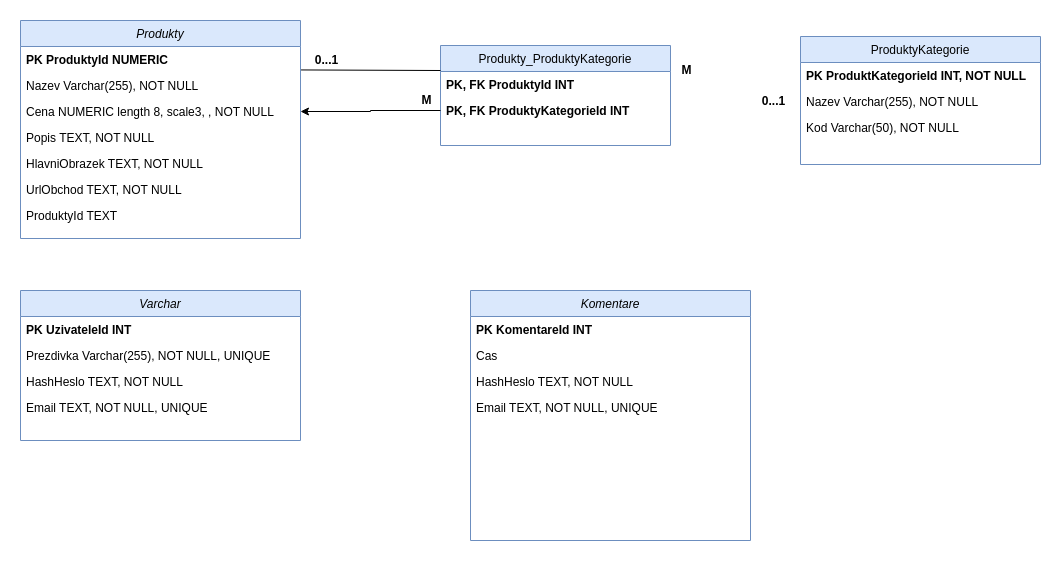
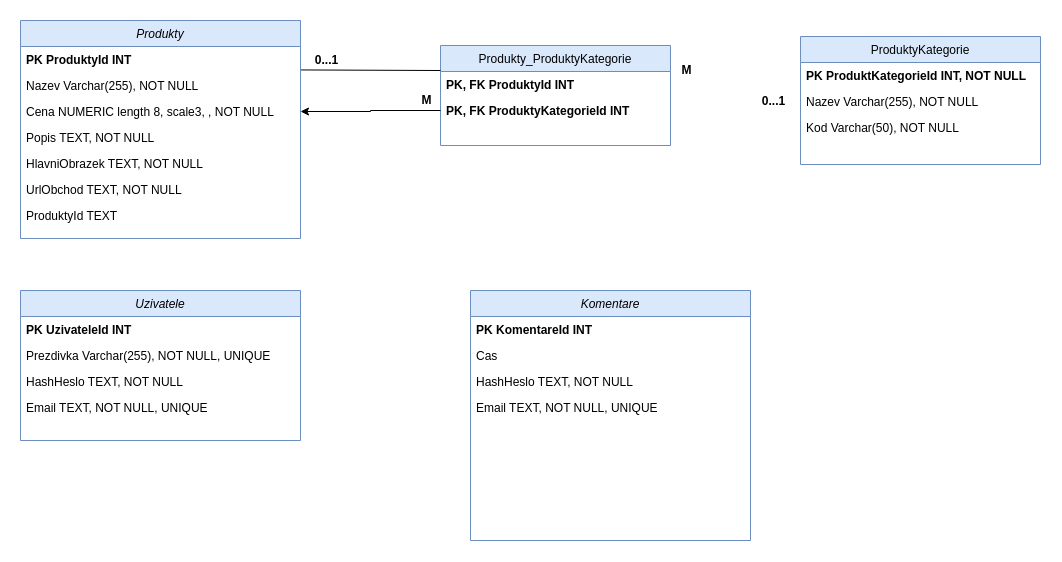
  <mxCell id="0" />
  <mxCell id="1" parent="0" />
  <mxCell id="2" value="Produkty" style="swimlane;fontStyle=2;align=center;verticalAlign=top;childLayout=stackLayout;horizontal=1;startSize=26;horizontalStack=0;resizeParent=1;resizeLast=0;collapsible=1;marginBottom=0;rounded=0;shadow=0;strokeWidth=1;fillColor=#dae8fc;strokeColor=#6c8ebf;" parent="1" vertex="1"><mxGeometry x="20" y="20" width="280" height="218" as="geometry"><mxRectangle x="230" y="140" width="160" height="26" as="alternateBounds" /></mxGeometry></mxCell>
- <mxCell id="3" value="PK ProduktyId NUMERIC" style="text;align=left;verticalAlign=top;spacingLeft=4;spacingRight=4;overflow=hidden;rotatable=0;points=[[0,0.5],[1,0.5]];portConstraint=eastwest;labelBackgroundColor=none;textShadow=0;labelBorderColor=none;fontStyle=1" parent="2" vertex="1"><mxGeometry y="26" width="280" height="26" as="geometry" /></mxCell>
+ <mxCell id="3" value="PK ProduktyId INT" style="text;align=left;verticalAlign=top;spacingLeft=4;spacingRight=4;overflow=hidden;rotatable=0;points=[[0,0.5],[1,0.5]];portConstraint=eastwest;labelBackgroundColor=none;textShadow=0;labelBorderColor=none;fontStyle=1" parent="2" vertex="1"><mxGeometry y="26" width="280" height="26" as="geometry" /></mxCell>
  <mxCell id="4" value="Nazev Varchar(255), NOT NULL" style="text;align=left;verticalAlign=top;spacingLeft=4;spacingRight=4;overflow=hidden;rotatable=0;points=[[0,0.5],[1,0.5]];portConstraint=eastwest;rounded=0;shadow=0;html=0;" parent="2" vertex="1"><mxGeometry y="52" width="280" height="26" as="geometry" /></mxCell>
  <mxCell id="5" value="Cena NUMERIC length 8, scale3, , NOT NULL" style="text;align=left;verticalAlign=top;spacingLeft=4;spacingRight=4;overflow=hidden;rotatable=0;points=[[0,0.5],[1,0.5]];portConstraint=eastwest;rounded=0;shadow=0;html=0;" vertex="1" parent="2"><mxGeometry y="78" width="280" height="26" as="geometry" /></mxCell>
  <mxCell id="6" value="Popis TEXT, NOT NULL" style="text;align=left;verticalAlign=top;spacingLeft=4;spacingRight=4;overflow=hidden;rotatable=0;points=[[0,0.5],[1,0.5]];portConstraint=eastwest;rounded=0;shadow=0;html=0;fontStyle=0" vertex="1" parent="2"><mxGeometry y="104" width="280" height="26" as="geometry" /></mxCell>
  <mxCell id="7" value="HlavniObrazek TEXT, NOT NULL" style="text;align=left;verticalAlign=top;spacingLeft=4;spacingRight=4;overflow=hidden;rotatable=0;points=[[0,0.5],[1,0.5]];portConstraint=eastwest;rounded=0;shadow=0;html=0;" vertex="1" parent="2"><mxGeometry y="130" width="280" height="26" as="geometry" /></mxCell>
  <mxCell id="8" value="UrlObchod TEXT, NOT NULL" style="text;align=left;verticalAlign=top;spacingLeft=4;spacingRight=4;overflow=hidden;rotatable=0;points=[[0,0.5],[1,0.5]];portConstraint=eastwest;rounded=0;shadow=0;html=0;" vertex="1" parent="2"><mxGeometry y="156" width="280" height="26" as="geometry" /></mxCell>
  <mxCell id="9" value="ProduktyId TEXT" style="text;align=left;verticalAlign=top;spacingLeft=4;spacingRight=4;overflow=hidden;rotatable=0;points=[[0,0.5],[1,0.5]];portConstraint=eastwest;rounded=0;shadow=0;html=0;" parent="2" vertex="1"><mxGeometry y="182" width="280" height="26" as="geometry" /></mxCell>
  <mxCell id="10" value="ProduktyKategorie" style="swimlane;fontStyle=0;align=center;verticalAlign=top;childLayout=stackLayout;horizontal=1;startSize=26;horizontalStack=0;resizeParent=1;resizeLast=0;collapsible=1;marginBottom=0;rounded=0;shadow=0;strokeWidth=1;fillColor=#dae8fc;strokeColor=#6c8ebf;" vertex="1" parent="1"><mxGeometry x="800" y="36" width="240" height="128" as="geometry"><mxRectangle x="460" y="30" width="160" height="26" as="alternateBounds" /></mxGeometry></mxCell>
  <mxCell id="11" value="PK ProduktKategorieId INT, NOT NULL" style="text;align=left;verticalAlign=top;spacingLeft=4;spacingRight=4;overflow=hidden;rotatable=0;points=[[0,0.5],[1,0.5]];portConstraint=eastwest;fontStyle=1" vertex="1" parent="10"><mxGeometry y="26" width="240" height="26" as="geometry" /></mxCell>
  <mxCell id="12" value="Nazev Varchar(255), NOT NULL" style="text;align=left;verticalAlign=top;spacingLeft=4;spacingRight=4;overflow=hidden;rotatable=0;points=[[0,0.5],[1,0.5]];portConstraint=eastwest;rounded=0;shadow=0;html=0;" vertex="1" parent="10"><mxGeometry y="52" width="240" height="26" as="geometry" /></mxCell>
  <mxCell id="13" value="Kod Varchar(50), NOT NULL" style="text;align=left;verticalAlign=top;spacingLeft=4;spacingRight=4;overflow=hidden;rotatable=0;points=[[0,0.5],[1,0.5]];portConstraint=eastwest;rounded=0;shadow=0;html=0;" vertex="1" parent="10"><mxGeometry y="78" width="240" height="26" as="geometry" /></mxCell>
  <mxCell id="14" value="Produkty_ProduktyKategorie" style="swimlane;fontStyle=0;align=center;verticalAlign=top;childLayout=stackLayout;horizontal=1;startSize=26;horizontalStack=0;resizeParent=1;resizeLast=0;collapsible=1;marginBottom=0;rounded=0;shadow=0;strokeWidth=1;fillColor=#dae8fc;strokeColor=#6c8ebf;" vertex="1" parent="1"><mxGeometry x="440" y="45" width="230" height="100" as="geometry"><mxRectangle x="460" y="30" width="160" height="26" as="alternateBounds" /></mxGeometry></mxCell>
  <mxCell id="15" value="PK, FK ProduktyId INT" style="text;align=left;verticalAlign=top;spacingLeft=4;spacingRight=4;overflow=hidden;rotatable=0;points=[[0,0.5],[1,0.5]];portConstraint=eastwest;fontStyle=1" vertex="1" parent="14"><mxGeometry y="26" width="230" height="26" as="geometry" /></mxCell>
  <mxCell id="16" value="PK, FK ProduktyKategorieId INT" style="text;align=left;verticalAlign=top;spacingLeft=4;spacingRight=4;overflow=hidden;rotatable=0;points=[[0,0.5],[1,0.5]];portConstraint=eastwest;rounded=0;shadow=0;html=0;fontStyle=1" vertex="1" parent="14"><mxGeometry y="52" width="230" height="26" as="geometry" /></mxCell>
  <mxCell id="17" value="&lt;b&gt;M&lt;/b&gt;" style="text;strokeColor=none;align=center;fillColor=none;html=1;verticalAlign=middle;whiteSpace=wrap;rounded=0;" vertex="1" parent="1"><mxGeometry x="410" y="85" width="33" height="30" as="geometry" /></mxCell>
  <mxCell id="18" value="&lt;b&gt;0...1&lt;/b&gt;" style="text;strokeColor=none;align=center;fillColor=none;html=1;verticalAlign=middle;whiteSpace=wrap;rounded=0;" vertex="1" parent="1"><mxGeometry x="310" y="45" width="33" height="30" as="geometry" /></mxCell>
  <mxCell id="19" value="" style="endArrow=none;html=1;rounded=0;entryX=1.002;entryY=0.902;entryDx=0;entryDy=0;entryPerimeter=0;exitX=0;exitY=0.25;exitDx=0;exitDy=0;" edge="1" parent="1" source="14" target="3"><mxGeometry width="50" height="50" relative="1" as="geometry"><mxPoint x="430" y="70" as="sourcePoint" /><mxPoint x="480" y="20" as="targetPoint" /></mxGeometry></mxCell>
  <mxCell id="20" style="edgeStyle=orthogonalEdgeStyle;rounded=0;orthogonalLoop=1;jettySize=auto;html=1;" edge="1" parent="1" source="16" target="5"><mxGeometry relative="1" as="geometry" /></mxCell>
  <mxCell id="21" value="&lt;b&gt;0...1&lt;/b&gt;" style="text;strokeColor=none;align=center;fillColor=none;html=1;verticalAlign=middle;whiteSpace=wrap;rounded=0;" vertex="1" parent="1"><mxGeometry x="757" y="86" width="33" height="30" as="geometry" /></mxCell>
  <mxCell id="22" value="&lt;b&gt;M&lt;/b&gt;" style="text;strokeColor=none;align=center;fillColor=none;html=1;verticalAlign=middle;whiteSpace=wrap;rounded=0;" vertex="1" parent="1"><mxGeometry x="670" y="55" width="33" height="30" as="geometry" /></mxCell>
- <mxCell id="23" value="Varchar" style="swimlane;fontStyle=2;align=center;verticalAlign=top;childLayout=stackLayout;horizontal=1;startSize=26;horizontalStack=0;resizeParent=1;resizeLast=0;collapsible=1;marginBottom=0;rounded=0;shadow=0;strokeWidth=1;fillColor=#dae8fc;strokeColor=#6c8ebf;" vertex="1" parent="1"><mxGeometry x="20" y="290" width="280" height="150" as="geometry"><mxRectangle x="230" y="140" width="160" height="26" as="alternateBounds" /></mxGeometry></mxCell>
+ <mxCell id="23" value="Uzivatele" style="swimlane;fontStyle=2;align=center;verticalAlign=top;childLayout=stackLayout;horizontal=1;startSize=26;horizontalStack=0;resizeParent=1;resizeLast=0;collapsible=1;marginBottom=0;rounded=0;shadow=0;strokeWidth=1;fillColor=#dae8fc;strokeColor=#6c8ebf;" vertex="1" parent="1"><mxGeometry x="20" y="290" width="280" height="150" as="geometry"><mxRectangle x="230" y="140" width="160" height="26" as="alternateBounds" /></mxGeometry></mxCell>
  <mxCell id="24" value="PK UzivateleId INT" style="text;align=left;verticalAlign=top;spacingLeft=4;spacingRight=4;overflow=hidden;rotatable=0;points=[[0,0.5],[1,0.5]];portConstraint=eastwest;labelBackgroundColor=none;textShadow=0;labelBorderColor=none;fontStyle=1" vertex="1" parent="23"><mxGeometry y="26" width="280" height="26" as="geometry" /></mxCell>
  <mxCell id="25" value="Prezdivka Varchar(255), NOT NULL, UNIQUE" style="text;align=left;verticalAlign=top;spacingLeft=4;spacingRight=4;overflow=hidden;rotatable=0;points=[[0,0.5],[1,0.5]];portConstraint=eastwest;rounded=0;shadow=0;html=0;" vertex="1" parent="23"><mxGeometry y="52" width="280" height="26" as="geometry" /></mxCell>
  <mxCell id="26" value="HashHeslo TEXT, NOT NULL" style="text;align=left;verticalAlign=top;spacingLeft=4;spacingRight=4;overflow=hidden;rotatable=0;points=[[0,0.5],[1,0.5]];portConstraint=eastwest;rounded=0;shadow=0;html=0;" vertex="1" parent="23"><mxGeometry y="78" width="280" height="26" as="geometry" /></mxCell>
  <mxCell id="27" value="Email TEXT, NOT NULL, UNIQUE" style="text;align=left;verticalAlign=top;spacingLeft=4;spacingRight=4;overflow=hidden;rotatable=0;points=[[0,0.5],[1,0.5]];portConstraint=eastwest;rounded=0;shadow=0;html=0;fontStyle=0" vertex="1" parent="23"><mxGeometry y="104" width="280" height="26" as="geometry" /></mxCell>
  <mxCell id="28" value="Komentare" style="swimlane;fontStyle=2;align=center;verticalAlign=top;childLayout=stackLayout;horizontal=1;startSize=26;horizontalStack=0;resizeParent=1;resizeLast=0;collapsible=1;marginBottom=0;rounded=0;shadow=0;strokeWidth=1;fillColor=#dae8fc;strokeColor=#6c8ebf;" vertex="1" parent="1"><mxGeometry x="470" y="290" width="280" height="250" as="geometry"><mxRectangle x="230" y="140" width="160" height="26" as="alternateBounds" /></mxGeometry></mxCell>
  <mxCell id="29" value="PK KomentareId INT" style="text;align=left;verticalAlign=top;spacingLeft=4;spacingRight=4;overflow=hidden;rotatable=0;points=[[0,0.5],[1,0.5]];portConstraint=eastwest;labelBackgroundColor=none;textShadow=0;labelBorderColor=none;fontStyle=1" vertex="1" parent="28"><mxGeometry y="26" width="280" height="26" as="geometry" /></mxCell>
  <mxCell id="30" value="Cas " style="text;align=left;verticalAlign=top;spacingLeft=4;spacingRight=4;overflow=hidden;rotatable=0;points=[[0,0.5],[1,0.5]];portConstraint=eastwest;rounded=0;shadow=0;html=0;" vertex="1" parent="28"><mxGeometry y="52" width="280" height="26" as="geometry" /></mxCell>
  <mxCell id="31" value="HashHeslo TEXT, NOT NULL" style="text;align=left;verticalAlign=top;spacingLeft=4;spacingRight=4;overflow=hidden;rotatable=0;points=[[0,0.5],[1,0.5]];portConstraint=eastwest;rounded=0;shadow=0;html=0;" vertex="1" parent="28"><mxGeometry y="78" width="280" height="26" as="geometry" /></mxCell>
  <mxCell id="32" value="Email TEXT, NOT NULL, UNIQUE" style="text;align=left;verticalAlign=top;spacingLeft=4;spacingRight=4;overflow=hidden;rotatable=0;points=[[0,0.5],[1,0.5]];portConstraint=eastwest;rounded=0;shadow=0;html=0;fontStyle=0" vertex="1" parent="28"><mxGeometry y="104" width="280" height="26" as="geometry" /></mxCell>
